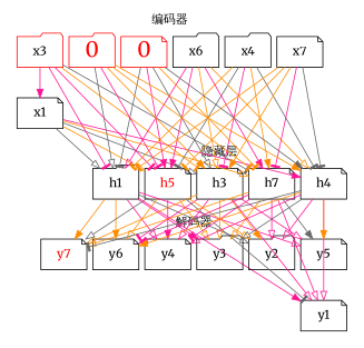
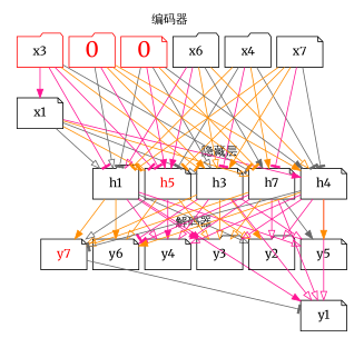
  digraph {
    fontname=Merriweather
    nodesep=.1
    rankdir=TB
    splines=line
    node [fontname=Merriweather shape=note style=solid]
    edge [arrowhead=onormal color=deeppink fontname=Merriweather]
    x1
    x3 [color=red shape=folder]
    x4 [shape=folder]
    x6 [shape=folder]
    x7
    n6 [color=red fixedsize=true fontcolor=red fontsize=25 label=0]
    n7 [color=red fixedsize=true fontcolor=red fontsize=25 label=0 shape=folder]
    h1 [shape=folder]
    h3
    h5 [fontcolor=red]
    n11 [label=h7]
    h4
    y1
    y2 [shape=folder]
    y3 [shape=folder]
    y4
    y5
    y6
    y7 [fontcolor=red]
    subgraph cluster_1 {
      color=white
      label="编码器"
      x1
      x3
      x4
      x6
      x7
      n6
      n7
    }
    subgraph cluster_2 {
      color=white
      label="隐藏层"
      h1
      h3
      h5
      n11
      h4
    }
    subgraph cluster_3 {
      color=white
      label="解码器"
      y1
      y2
      y3
      y4
      y5
      y6
      y7
    }
    x1 -> h1 [color=gray40]
    x1 -> h3 [color=gray40]
    x1 -> h5 [color=darkorange]
    x1 -> n11 [color=darkorange]
    x1 -> h4 [arrowhead=normal]
    x3 -> x1 [arrowhead=normal]
    x3 -> h1 [arrowhead=tee]
    x3 -> h3 [arrowhead=tee color=darkorange]
    x3 -> h5 [arrowhead=tee]
    x3 -> n11 [arrowhead=tee color=gray40]
    x4 -> h1 [arrowhead=tee color=darkorange]
    x4 -> h3 [arrowhead=tee]
    x4 -> h5 [arrowhead=tee color=gray40]
    x4 -> n11 [arrowhead=normal color=darkorange]
    x4 -> h4 [arrowhead=tee color=gray40]
    x6 -> h1
    x6 -> h3 [color=darkorange]
    x6 -> h5 [arrowhead=normal]
-   x6 -> n11 [arrowhead=normal]
+   x6 -> n11 [arrowhead=normal color=gray40]
    x6 -> h4 [color=darkorange]
    x7 -> h1 [arrowhead=tee color=darkorange]
    x7 -> h3 [arrowhead=normal color=darkorange]
    x7 -> h5 [arrowhead=tee color=darkorange]
    x7 -> n11 [arrowhead=tee]
    x7 -> h4 [arrowhead=tee color=gray40]
    n6 -> h1 [arrowhead=tee color=gray40]
    n6 -> h3 [color=gray40]
    n6 -> h5 [arrowhead=normal]
    n6 -> n11 [arrowhead=tee color=darkorange]
    n6 -> h4 [arrowhead=normal color=gray40]
    n7 -> h1 [color=gray40]
    n7 -> h3 [arrowhead=normal color=darkorange]
    n7 -> h5 [arrowhead=tee]
    n7 -> n11 [arrowhead=tee color=darkorange]
    n7 -> h4 [arrowhead=normal color=darkorange]
    h1 -> y1 [arrowhead=normal]
    h1 -> y2 [color=gray40]
    h1 -> y3 [arrowhead=normal]
    h1 -> y4
    h1 -> y5
    h1 -> y6 [arrowhead=normal color=darkorange]
    h1 -> y7 [arrowhead=normal color=darkorange]
    h3 -> y1
    h3 -> y2 [arrowhead=normal color=darkorange]
    h3 -> y3 [color=darkorange]
    h3 -> y4
    h3 -> y5
    h3 -> y6 [arrowhead=tee]
    h3 -> y7 [color=darkorange]
-   h5 -> y1 [arrowhead=tee color=gray40]
+   y7 -> y1 [arrowhead=tee color=gray40]
    h5 -> y2 [color=darkorange]
    h5 -> y3 [color=darkorange]
    h5 -> y4 [arrowhead=normal]
    h5 -> y6 [color=darkorange]
    h5 -> y7 [color=gray40]
    n11 -> y1
    n11 -> y2
    n11 -> y3 [color=darkorange]
-   n11 -> y4 [arrowhead=tee]
+   n11 -> y4 [arrowhead=normal]
    n11 -> y5 [arrowhead=normal color=gray40]
    n11 -> y6 [arrowhead=normal]
    n11 -> y7 [color=darkorange]
    h4 -> y1
    h4 -> y2
-   h4 -> y3 [color=gray40]
+   h4 -> y3
    h4 -> y4
    h4 -> y5 [arrowhead=normal color=darkorange]
    h4 -> y6 [arrowhead=normal color=darkorange]
    h4 -> y7 [arrowhead=tee color=gray40]
  }
